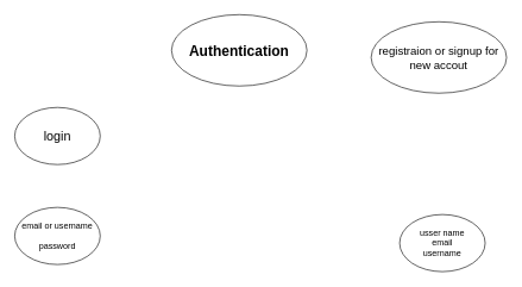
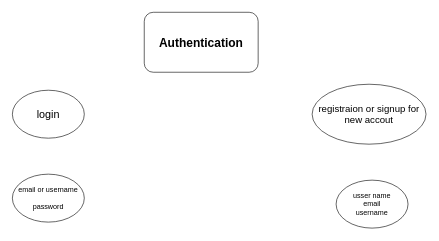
  <mxCell id="0" />
  <mxCell id="1" parent="0" />
- <mxCell id="2" value="&lt;b&gt;&lt;font style=&quot;font-size: 20px;&quot;&gt;Authentication&lt;/font&gt;&lt;/b&gt;" style="ellipse;whiteSpace=wrap;html=1;" vertex="1" parent="1"><mxGeometry x="240" y="20" width="190" height="100" as="geometry" /></mxCell>
+ <mxCell id="2" value="&lt;b&gt;&lt;font style=&quot;font-size: 20px;&quot;&gt;Authentication&lt;/font&gt;&lt;/b&gt;" style="whiteSpace=wrap;html=1;rounded=1;" vertex="1" parent="1"><mxGeometry x="240" y="20" width="190" height="100" as="geometry" /></mxCell>
  <mxCell id="3" value="&lt;font style=&quot;font-size: 18px;&quot;&gt;login&lt;/font&gt;" style="ellipse;whiteSpace=wrap;html=1;" vertex="1" parent="1"><mxGeometry x="20" y="150" width="120" height="80" as="geometry" /></mxCell>
- <mxCell id="4" value="&lt;font style=&quot;font-size: 16px;&quot;&gt;registraion or signup for new accout&lt;/font&gt;" style="ellipse;whiteSpace=wrap;html=1;" vertex="1" parent="1"><mxGeometry x="520" y="30" width="190" height="100" as="geometry" /></mxCell>
+ <mxCell id="4" value="&lt;font style=&quot;font-size: 16px;&quot;&gt;registraion or signup for new accout&lt;/font&gt;" style="ellipse;whiteSpace=wrap;html=1;" vertex="1" parent="1"><mxGeometry x="520" y="140" width="190" height="100" as="geometry" /></mxCell>
  <mxCell id="5" value="usser name&lt;div&gt;&lt;font color=&quot;#000000&quot;&gt;email&lt;br&gt;&lt;/font&gt;username&lt;/div&gt;" style="ellipse;whiteSpace=wrap;html=1;" vertex="1" parent="1"><mxGeometry x="560" y="300" width="120" height="80" as="geometry" /></mxCell>
  <mxCell id="6" value="email or username&lt;br&gt;&lt;br&gt;password" style="ellipse;whiteSpace=wrap;html=1;" vertex="1" parent="1"><mxGeometry x="20" y="290" width="120" height="80" as="geometry" /></mxCell>
